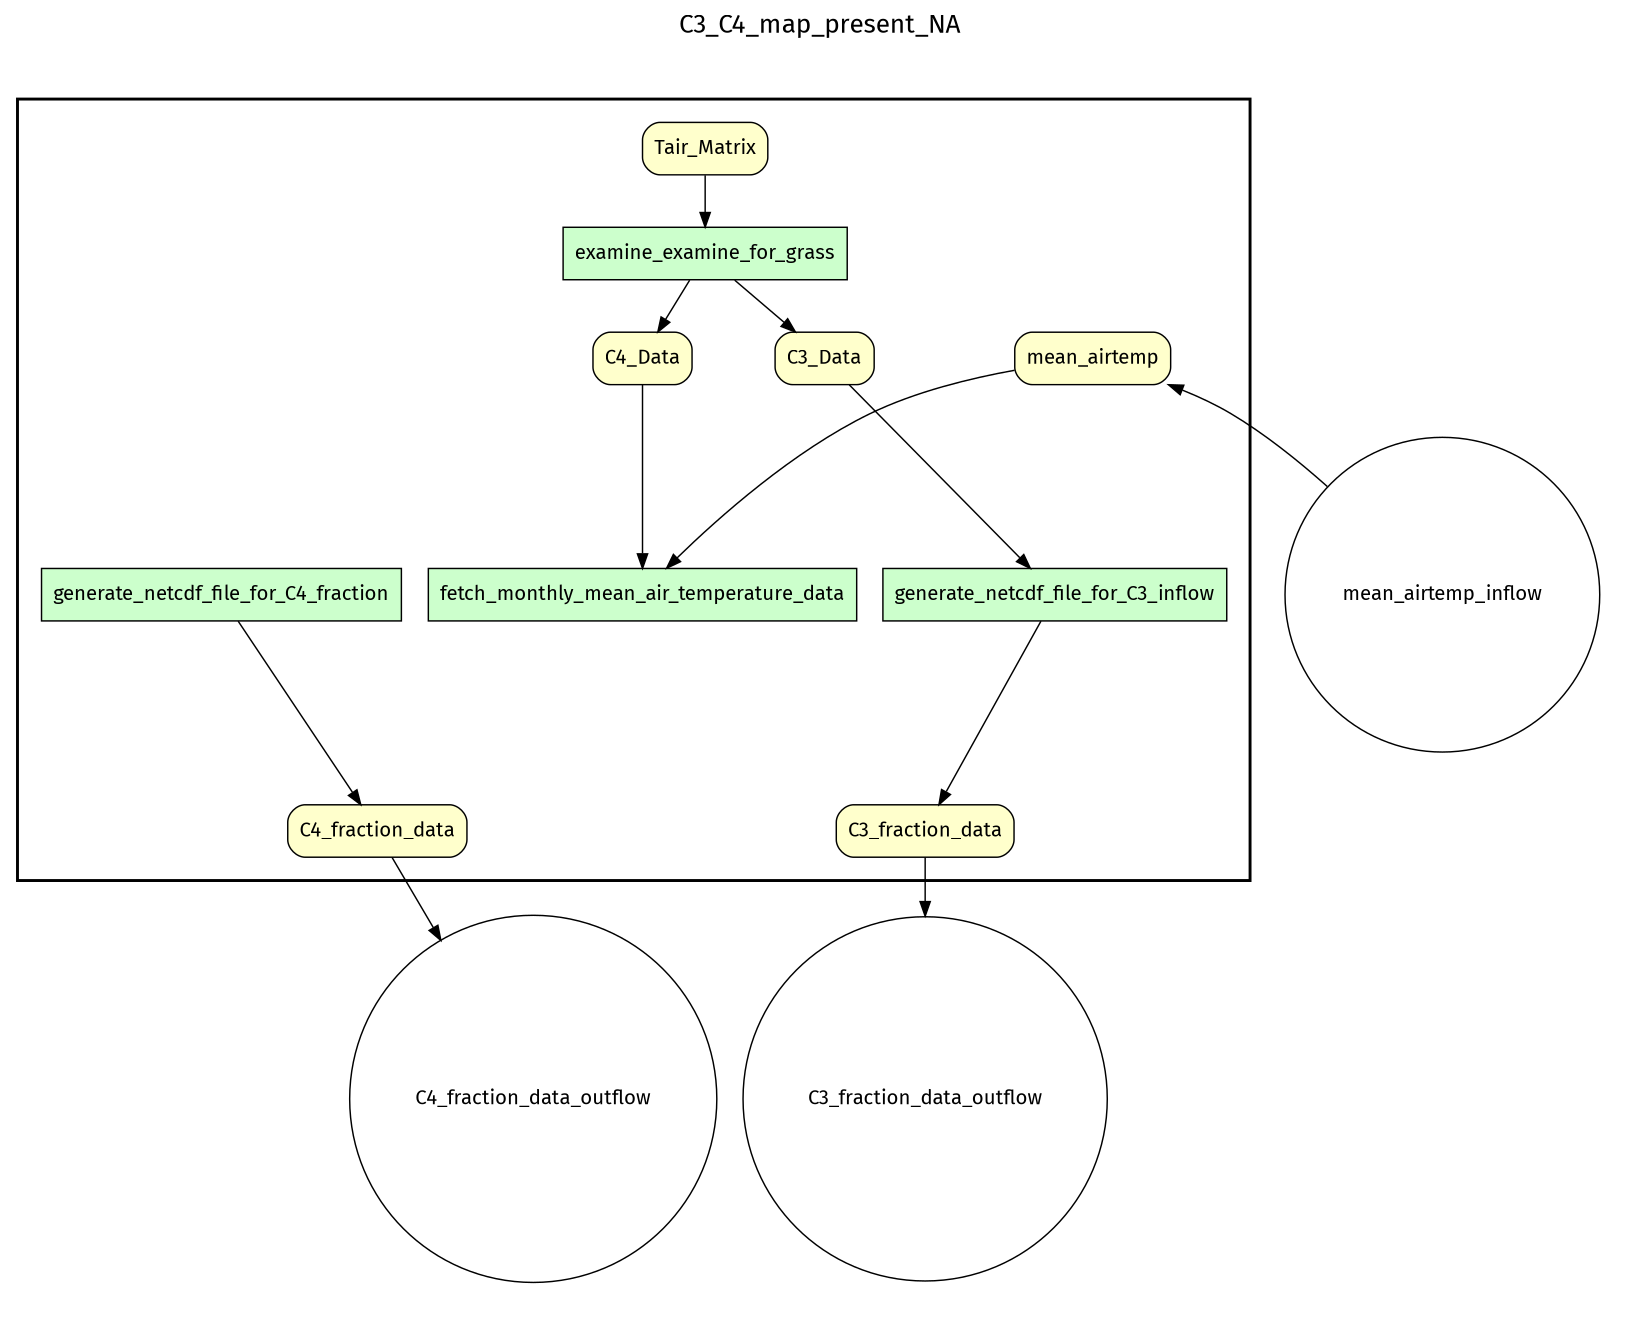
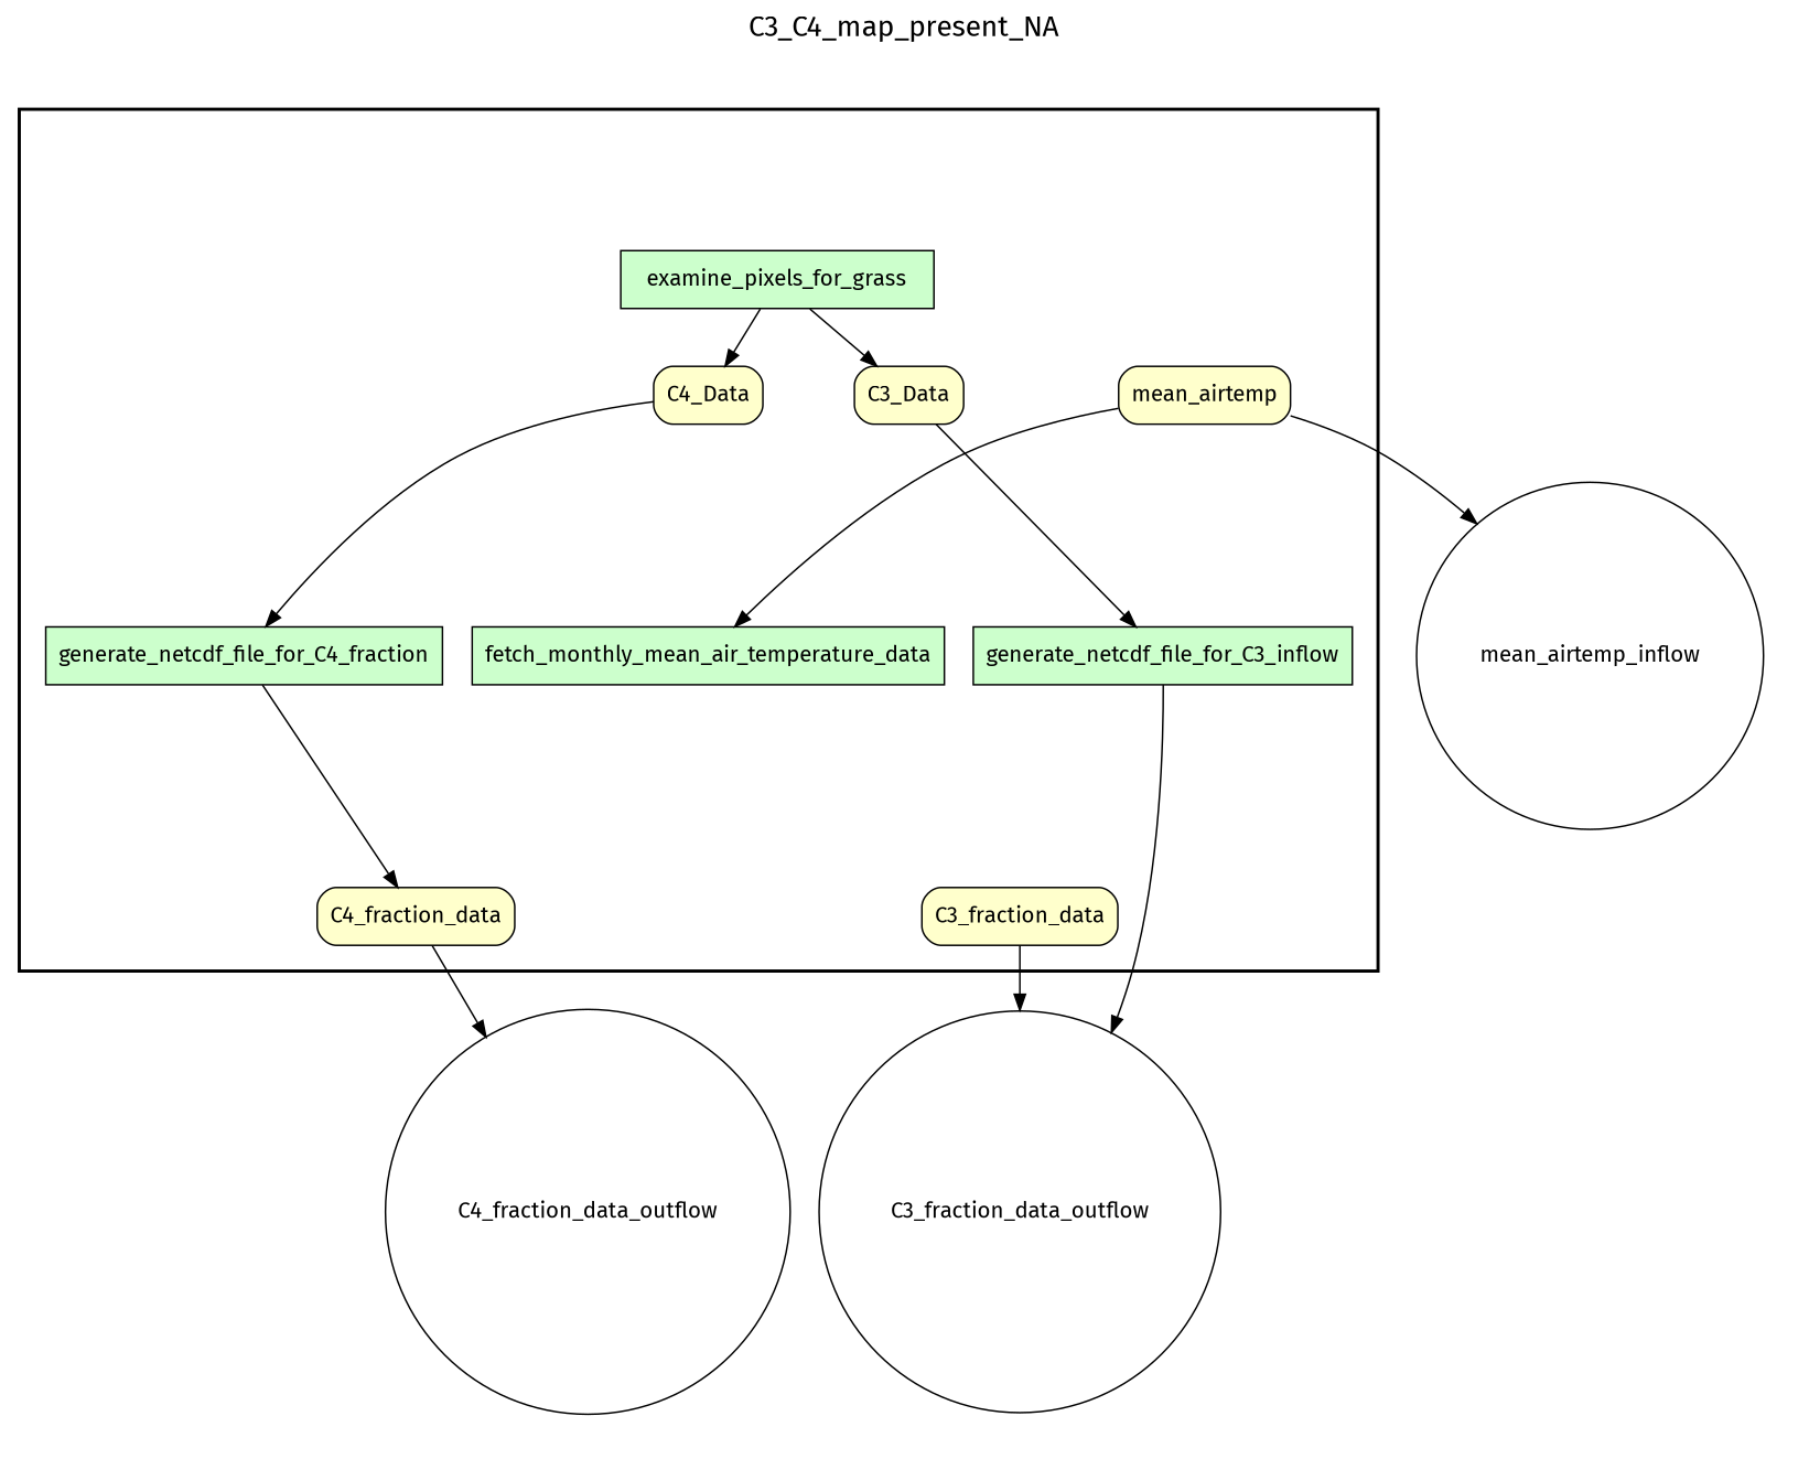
  digraph {
    fontname="Fira Sans"
    fontsize=18
    label=C3_C4_map_present_NA
    labelloc=t
    rankdir=TB
    node [fillcolor="#FFFFCC" fontname="Fira Sans" peripheries=1 shape=box style="rounded,filled"]
    edge [fontname="Fira Sans"]
-   examine_pixels_for_grass [fillcolor="#CCFFCC" style=filled label=examine_examine_for_grass]
+   examine_pixels_for_grass [fillcolor="#CCFFCC" style=filled]
    n2 [fillcolor="#CCFFCC" label=generate_netcdf_file_for_C3_inflow style=filled]
    generate_netcdf_file_for_C4_fraction [fillcolor="#CCFFCC" style=filled]
    fetch_monthly_mean_air_temperature_data [fillcolor="#CCFFCC" style=filled]
    mean_airtemp
-   Tair_Matrix
    C3_Data
    C4_Data
    C3_fraction_data
    C4_fraction_data
    mean_airtemp_inflow [fillcolor="#FFFFFF" shape=circle width=0.2 style=""]
    C4_fraction_data_outflow [fillcolor="#FFFFFF" shape=circle width=0.2 style=""]
    C3_fraction_data_outflow [fillcolor="#FFFFFF" shape=circle width=0.2 style=""]
    subgraph cluster_1 {
      color=black
      label=""
      penwidth=2
      subgraph cluster_2 {
        color=white
        label=""
        penwidth=2
        examine_pixels_for_grass
        n2
        generate_netcdf_file_for_C4_fraction
        fetch_monthly_mean_air_temperature_data
        mean_airtemp
-       Tair_Matrix
        C3_Data
        C4_Data
        C3_fraction_data
        C4_fraction_data
      }
    }
    subgraph cluster_3 {
      color=white
      label=""
      penwidth=2
      subgraph cluster_4 {
        color=white
        label=""
        penwidth=2
        mean_airtemp_inflow
      }
    }
    subgraph cluster_5 {
      color=white
      label=""
      penwidth=2
      subgraph cluster_6 {
        color=white
        label=""
        penwidth=2
        C4_fraction_data_outflow
        C3_fraction_data_outflow
      }
    }
    examine_pixels_for_grass -> C3_Data
    examine_pixels_for_grass -> C4_Data
-   n2 -> C3_fraction_data
+   n2 -> C3_fraction_data_outflow
    generate_netcdf_file_for_C4_fraction -> C4_fraction_data
    mean_airtemp -> fetch_monthly_mean_air_temperature_data
-   Tair_Matrix -> examine_pixels_for_grass
    C3_Data -> n2
-   C4_Data -> fetch_monthly_mean_air_temperature_data
+   C4_Data -> generate_netcdf_file_for_C4_fraction
    C3_fraction_data -> C3_fraction_data_outflow
    C4_fraction_data -> C4_fraction_data_outflow
-   mean_airtemp_inflow -> mean_airtemp
+   mean_airtemp -> mean_airtemp_inflow
  }
